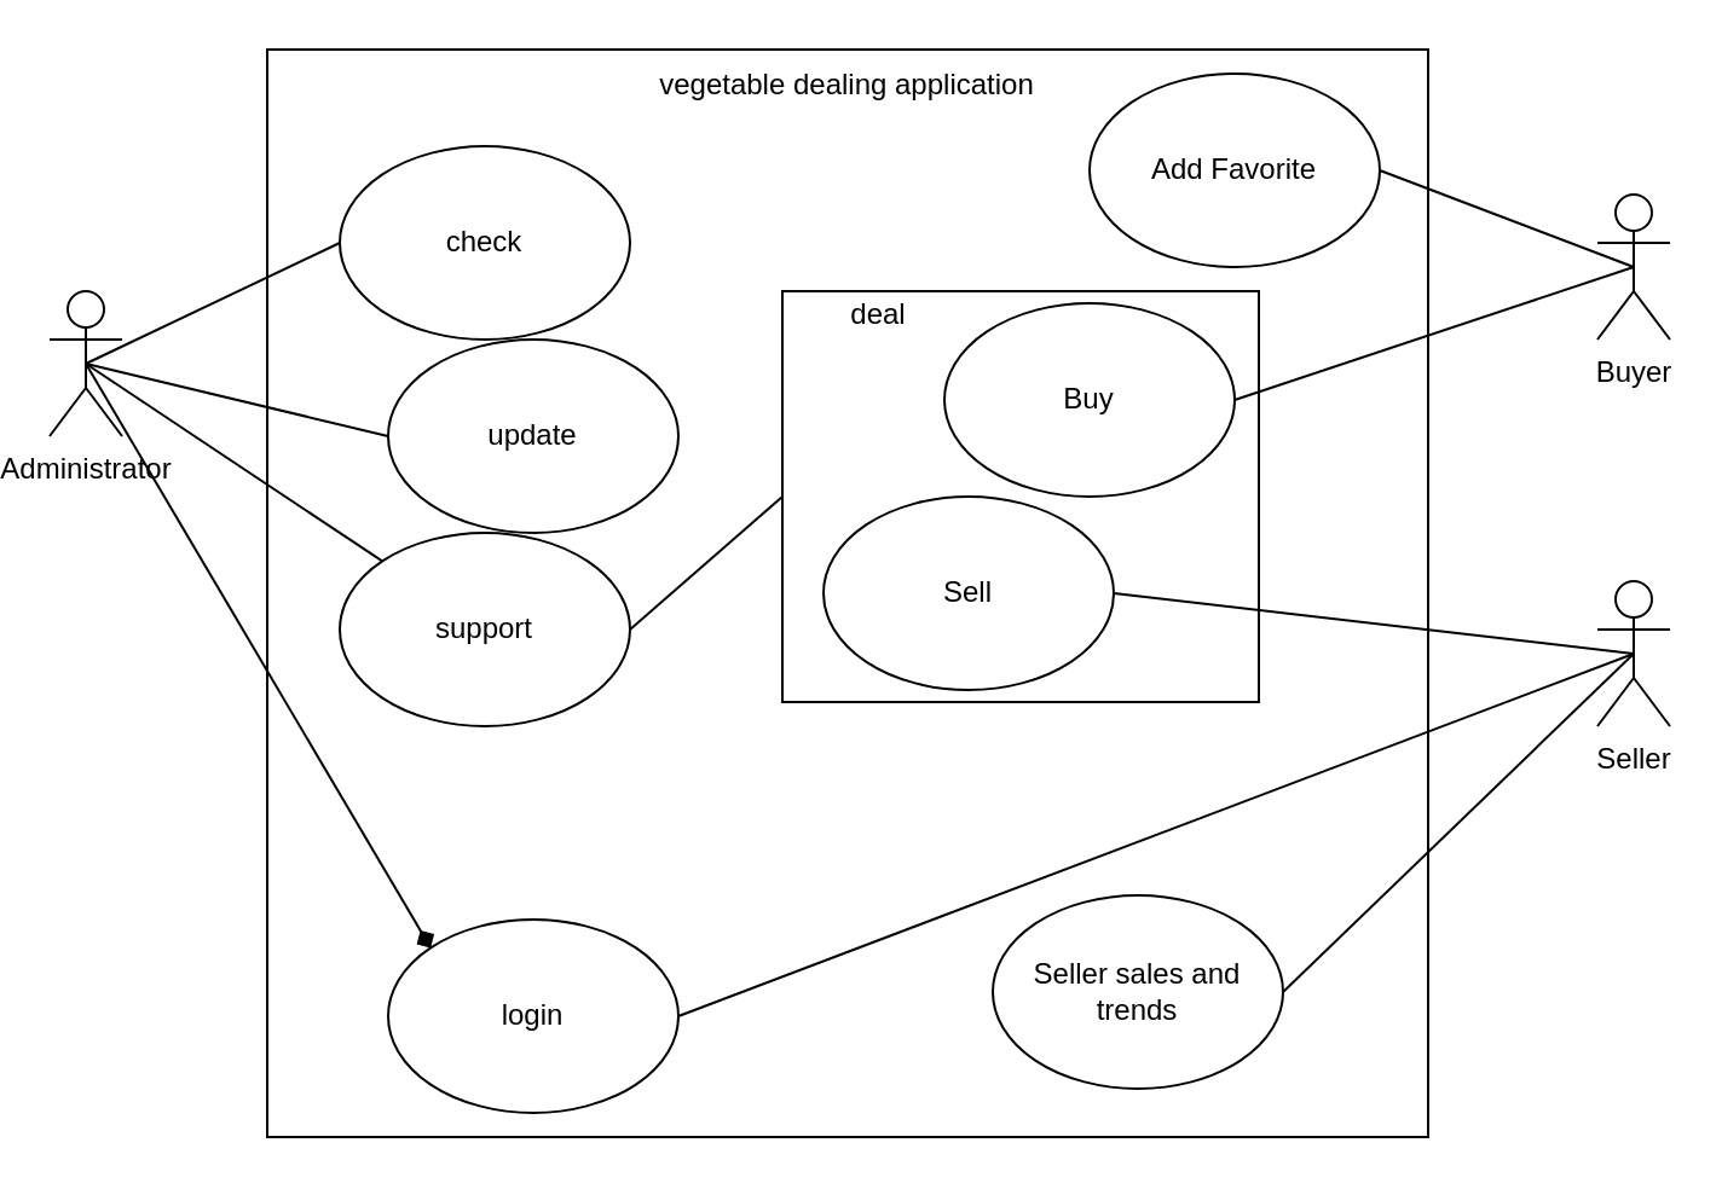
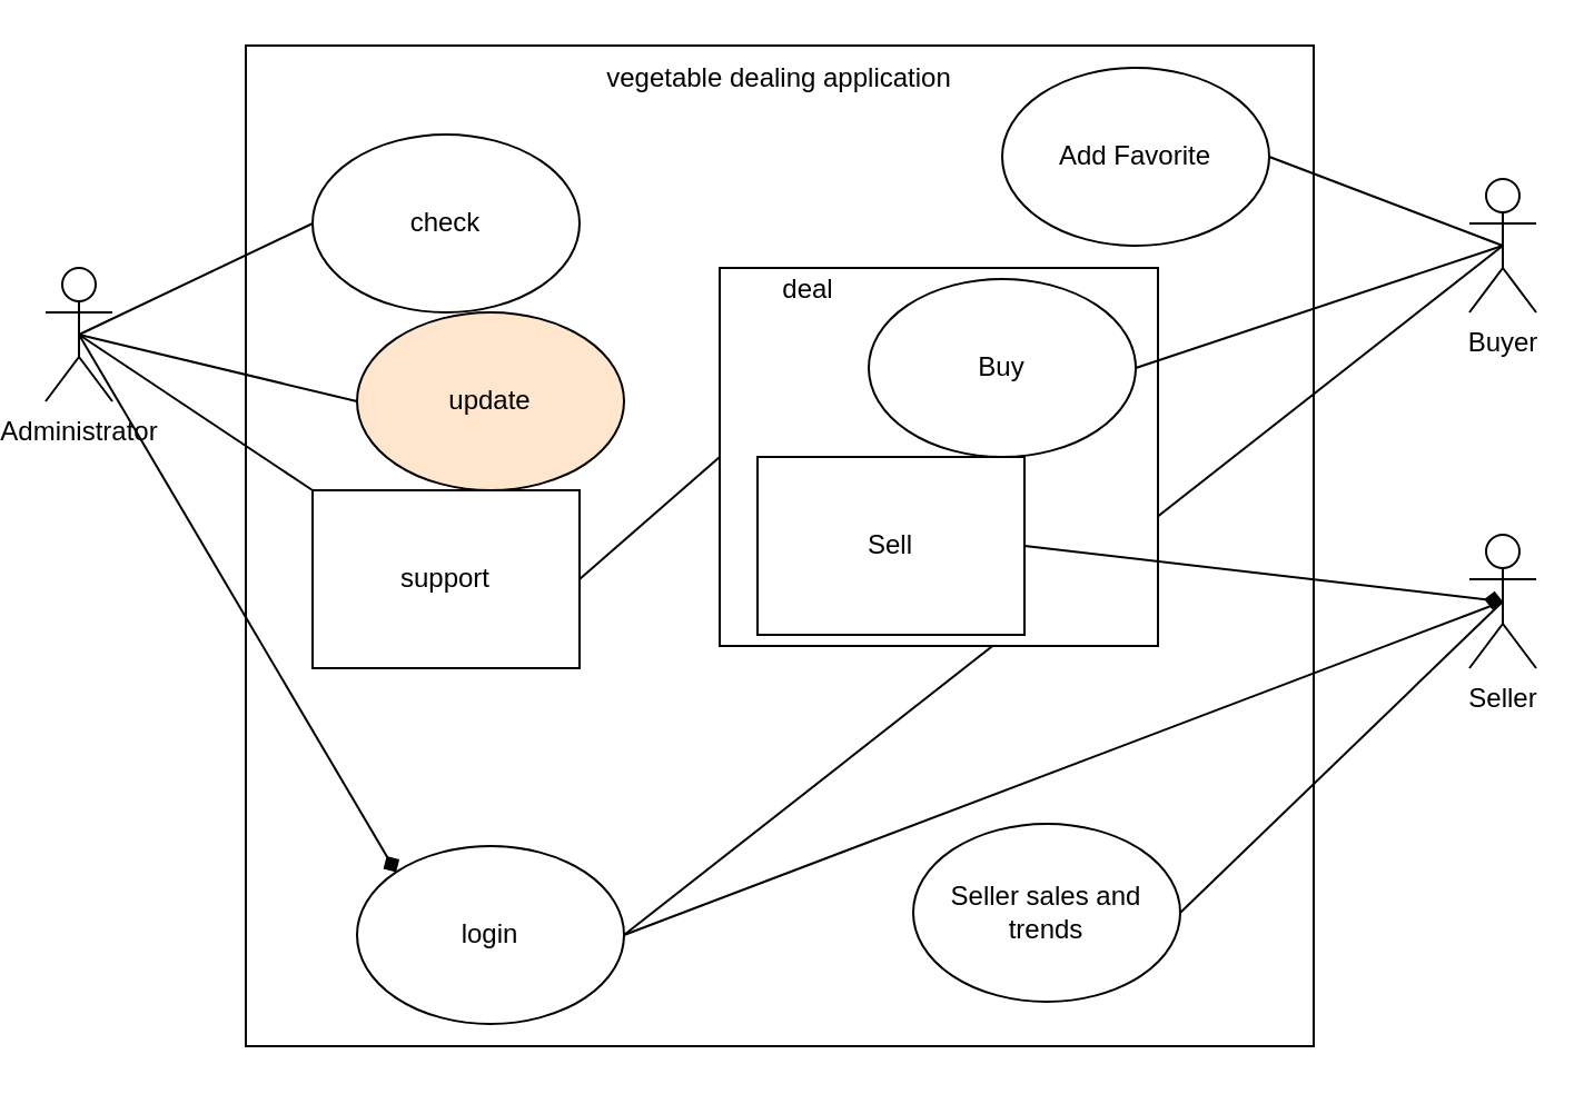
  <mxCell id="0" />
  <mxCell id="1" parent="0" />
  <mxCell id="2" value="" style="rounded=0;whiteSpace=wrap;html=1;" parent="1" vertex="1"><mxGeometry x="110" y="20" width="480" height="450" as="geometry" /></mxCell>
+ <mxCell id="3" value="" style="endArrow=none;html=1;rounded=0;exitX=1;exitY=0.5;exitDx=0;exitDy=0;entryX=0.5;entryY=0.5;entryDx=0;entryDy=0;entryPerimeter=0;" parent="1" source="7" target="6" edge="1"><mxGeometry width="50" height="50" relative="1" as="geometry"><mxPoint x="332.426" y="361.716" as="sourcePoint" /><mxPoint x="555" y="270" as="targetPoint" /></mxGeometry></mxCell>
  <mxCell id="4" value="" style="rounded=0;whiteSpace=wrap;html=1;" parent="1" vertex="1"><mxGeometry x="323" y="120" width="197" height="170" as="geometry" /></mxCell>
  <mxCell id="5" value="Administrator" style="shape=umlActor;verticalLabelPosition=bottom;verticalAlign=top;html=1;outlineConnect=0;" parent="1" vertex="1"><mxGeometry x="20" y="120" width="30" height="60" as="geometry" /></mxCell>
  <mxCell id="6" value="Buyer" style="shape=umlActor;verticalLabelPosition=bottom;verticalAlign=top;html=1;outlineConnect=0;" parent="1" vertex="1"><mxGeometry x="660" y="80" width="30" height="60" as="geometry" /></mxCell>
  <mxCell id="7" value="login" style="ellipse;whiteSpace=wrap;html=1;" parent="1" vertex="1"><mxGeometry x="160" y="380" width="120" height="80" as="geometry" /></mxCell>
  <mxCell id="8" value="Seller" style="shape=umlActor;verticalLabelPosition=bottom;verticalAlign=top;html=1;outlineConnect=0;" parent="1" vertex="1"><mxGeometry x="660" y="240" width="30" height="60" as="geometry" /></mxCell>
  <mxCell id="9" value="" style="endArrow=diamond;html=1;rounded=0;exitX=0.5;exitY=0.5;exitDx=0;exitDy=0;exitPerimeter=0;entryX=0;entryY=0;entryDx=0;entryDy=0;" parent="1" source="5" target="7" edge="1"><mxGeometry width="50" height="50" relative="1" as="geometry"><mxPoint x="310" y="270" as="sourcePoint" /><mxPoint x="360" y="220" as="targetPoint" /></mxGeometry></mxCell>
  <mxCell id="10" value="" style="endArrow=none;html=1;rounded=0;exitX=1;exitY=0.5;exitDx=0;exitDy=0;entryX=0.5;entryY=0.5;entryDx=0;entryDy=0;entryPerimeter=0;" parent="1" source="7" target="8" edge="1"><mxGeometry width="50" height="50" relative="1" as="geometry"><mxPoint x="45" y="160" as="sourcePoint" /><mxPoint x="247.574" y="361.716" as="targetPoint" /></mxGeometry></mxCell>
  <mxCell id="11" value="Buy" style="ellipse;whiteSpace=wrap;html=1;" parent="1" vertex="1"><mxGeometry x="390" y="125" width="120" height="80" as="geometry" /></mxCell>
- <mxCell id="12" value="Sell" style="ellipse;whiteSpace=wrap;html=1;" parent="1" vertex="1"><mxGeometry x="340" y="205" width="120" height="80" as="geometry" /></mxCell>
- <mxCell id="13" value="" style="endArrow=none;html=1;rounded=0;entryX=0.5;entryY=0.5;entryDx=0;entryDy=0;entryPerimeter=0;exitX=1;exitY=0.5;exitDx=0;exitDy=0;" parent="1" source="12" target="8" edge="1"><mxGeometry width="50" height="50" relative="1" as="geometry"><mxPoint x="310" y="270" as="sourcePoint" /><mxPoint x="360" y="220" as="targetPoint" /></mxGeometry></mxCell>
+ <mxCell id="12" value="Sell" style="whiteSpace=wrap;html=1;rounded=0;" parent="1" vertex="1"><mxGeometry x="340" y="205" width="120" height="80" as="geometry" /></mxCell>
+ <mxCell id="13" value="" style="endArrow=diamond;html=1;rounded=0;entryX=0.5;entryY=0.5;entryDx=0;entryDy=0;entryPerimeter=0;exitX=1;exitY=0.5;exitDx=0;exitDy=0;" parent="1" source="12" target="8" edge="1"><mxGeometry width="50" height="50" relative="1" as="geometry"><mxPoint x="310" y="270" as="sourcePoint" /><mxPoint x="360" y="220" as="targetPoint" /></mxGeometry></mxCell>
  <mxCell id="14" value="" style="endArrow=none;html=1;rounded=0;entryX=0.5;entryY=0.5;entryDx=0;entryDy=0;entryPerimeter=0;exitX=1;exitY=0.5;exitDx=0;exitDy=0;" parent="1" source="11" target="6" edge="1"><mxGeometry width="50" height="50" relative="1" as="geometry"><mxPoint x="420" y="200" as="sourcePoint" /><mxPoint x="555" y="270" as="targetPoint" /></mxGeometry></mxCell>
  <mxCell id="15" value="vegetable dealing application" style="text;html=1;strokeColor=none;fillColor=none;align=center;verticalAlign=middle;whiteSpace=wrap;rounded=0;" parent="1" vertex="1"><mxGeometry x="255" y="20" width="190" height="30" as="geometry" /></mxCell>
  <mxCell id="16" value="Add Favorite" style="ellipse;whiteSpace=wrap;html=1;" parent="1" vertex="1"><mxGeometry x="450" y="30" width="120" height="80" as="geometry" /></mxCell>
  <mxCell id="17" value="" style="endArrow=none;html=1;rounded=0;entryX=0.5;entryY=0.5;entryDx=0;entryDy=0;entryPerimeter=0;exitX=1;exitY=0.5;exitDx=0;exitDy=0;" parent="1" source="16" target="6" edge="1"><mxGeometry width="50" height="50" relative="1" as="geometry"><mxPoint x="570" y="90" as="sourcePoint" /><mxPoint x="685" y="120" as="targetPoint" /></mxGeometry></mxCell>
  <mxCell id="18" value="Seller sales and trends" style="ellipse;whiteSpace=wrap;html=1;" parent="1" vertex="1"><mxGeometry x="410" y="370" width="120" height="80" as="geometry" /></mxCell>
  <mxCell id="19" value="" style="endArrow=none;html=1;rounded=0;exitX=1;exitY=0.5;exitDx=0;exitDy=0;entryX=0.5;entryY=0.5;entryDx=0;entryDy=0;entryPerimeter=0;" parent="1" source="18" target="8" edge="1"><mxGeometry width="50" height="50" relative="1" as="geometry"><mxPoint x="290" y="430" as="sourcePoint" /><mxPoint x="685" y="280" as="targetPoint" /></mxGeometry></mxCell>
  <mxCell id="20" value="check" style="ellipse;whiteSpace=wrap;html=1;" parent="1" vertex="1"><mxGeometry x="140" y="60" width="120" height="80" as="geometry" /></mxCell>
- <mxCell id="21" value="update" style="ellipse;whiteSpace=wrap;html=1;" parent="1" vertex="1"><mxGeometry x="160" y="140" width="120" height="80" as="geometry" /></mxCell>
- <mxCell id="22" value="support" style="ellipse;whiteSpace=wrap;html=1;" parent="1" vertex="1"><mxGeometry x="140" y="220" width="120" height="80" as="geometry" /></mxCell>
+ <mxCell id="21" value="update" style="ellipse;whiteSpace=wrap;html=1;fillColor=#ffe6cc;" parent="1" vertex="1"><mxGeometry x="160" y="140" width="120" height="80" as="geometry" /></mxCell>
+ <mxCell id="22" value="support" style="whiteSpace=wrap;html=1;rounded=0;" parent="1" vertex="1"><mxGeometry x="140" y="220" width="120" height="80" as="geometry" /></mxCell>
  <mxCell id="23" value="" style="endArrow=none;html=1;rounded=0;exitX=0.5;exitY=0.5;exitDx=0;exitDy=0;exitPerimeter=0;entryX=0;entryY=0.5;entryDx=0;entryDy=0;" parent="1" source="5" target="20" edge="1"><mxGeometry width="50" height="50" relative="1" as="geometry"><mxPoint x="310" y="250" as="sourcePoint" /><mxPoint x="150" y="160" as="targetPoint" /></mxGeometry></mxCell>
  <mxCell id="24" value="" style="endArrow=none;html=1;rounded=0;exitX=0.5;exitY=0.5;exitDx=0;exitDy=0;exitPerimeter=0;entryX=0;entryY=0.5;entryDx=0;entryDy=0;" parent="1" source="5" target="21" edge="1"><mxGeometry width="50" height="50" relative="1" as="geometry"><mxPoint x="45" y="160" as="sourcePoint" /><mxPoint x="160" y="170" as="targetPoint" /></mxGeometry></mxCell>
  <mxCell id="25" value="" style="endArrow=none;html=1;rounded=0;exitX=0.5;exitY=0.5;exitDx=0;exitDy=0;exitPerimeter=0;entryX=0;entryY=0;entryDx=0;entryDy=0;" parent="1" source="5" target="22" edge="1"><mxGeometry width="50" height="50" relative="1" as="geometry"><mxPoint x="55" y="170" as="sourcePoint" /><mxPoint x="170" y="180" as="targetPoint" /></mxGeometry></mxCell>
  <mxCell id="26" value="deal" style="text;html=1;strokeColor=none;fillColor=none;align=center;verticalAlign=middle;whiteSpace=wrap;rounded=0;" parent="1" vertex="1"><mxGeometry x="323" y="120" width="80" height="20" as="geometry" /></mxCell>
  <mxCell id="27" value="" style="endArrow=none;html=1;rounded=0;exitX=1;exitY=0.5;exitDx=0;exitDy=0;entryX=0;entryY=0.5;entryDx=0;entryDy=0;" parent="1" source="22" target="4" edge="1"><mxGeometry width="50" height="50" relative="1" as="geometry"><mxPoint x="310" y="250" as="sourcePoint" /><mxPoint x="360" y="200" as="targetPoint" /></mxGeometry></mxCell>
